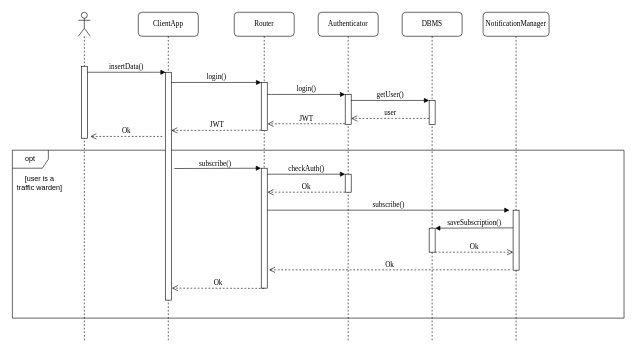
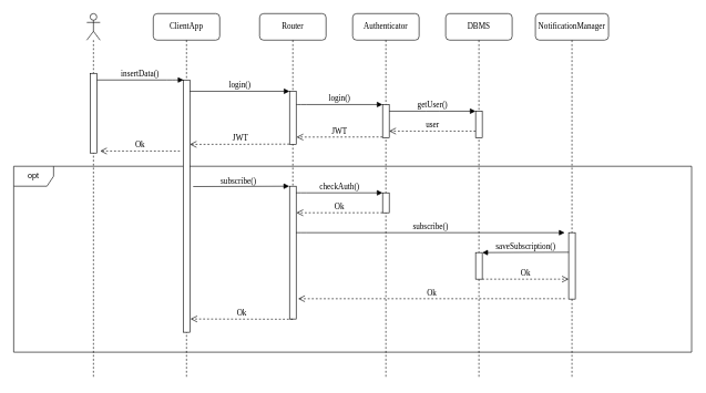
  <mxCell id="0" />
  <mxCell id="1" parent="0" />
  <mxCell id="2" value="opt" style="shape=umlFrame;whiteSpace=wrap;html=1;" parent="1" vertex="1"><mxGeometry x="20" y="250" width="1020" height="280" as="geometry" /></mxCell>
  <mxCell id="3" value="ClientApp" style="shape=umlLifeline;perimeter=lifelinePerimeter;whiteSpace=wrap;html=1;container=1;collapsible=0;recursiveResize=0;outlineConnect=0;rounded=1;shadow=0;comic=0;labelBackgroundColor=none;strokeWidth=1;fontFamily=Verdana;fontSize=12;align=center;" parent="1" vertex="1"><mxGeometry x="230" y="20" width="100" height="550" as="geometry" /></mxCell>
  <mxCell id="4" value="" style="html=1;points=[];perimeter=orthogonalPerimeter;rounded=0;shadow=0;comic=0;labelBackgroundColor=none;strokeWidth=1;fontFamily=Verdana;fontSize=12;align=center;" parent="3" vertex="1"><mxGeometry x="45" y="100" width="10" height="380" as="geometry" /></mxCell>
  <mxCell id="5" value="Router" style="shape=umlLifeline;perimeter=lifelinePerimeter;whiteSpace=wrap;html=1;container=1;collapsible=0;recursiveResize=0;outlineConnect=0;rounded=1;shadow=0;comic=0;labelBackgroundColor=none;strokeWidth=1;fontFamily=Verdana;fontSize=12;align=center;" parent="1" vertex="1"><mxGeometry x="390" y="20" width="100" height="460" as="geometry" /></mxCell>
  <mxCell id="6" value="" style="html=1;points=[];perimeter=orthogonalPerimeter;" parent="5" vertex="1"><mxGeometry x="45" y="260" width="10" height="200" as="geometry" /></mxCell>
  <mxCell id="7" value="DBMS" style="shape=umlLifeline;perimeter=lifelinePerimeter;whiteSpace=wrap;html=1;container=1;collapsible=0;recursiveResize=0;outlineConnect=0;rounded=1;shadow=0;comic=0;labelBackgroundColor=none;strokeWidth=1;fontFamily=Verdana;fontSize=12;align=center;" parent="1" vertex="1"><mxGeometry x="670" y="20" width="100" height="550" as="geometry" /></mxCell>
  <mxCell id="8" value="" style="html=1;points=[];perimeter=orthogonalPerimeter;rounded=0;shadow=0;comic=0;labelBackgroundColor=none;strokeWidth=1;fontFamily=Verdana;fontSize=12;align=center;" parent="7" vertex="1"><mxGeometry x="45" y="360" width="10" height="40" as="geometry" /></mxCell>
  <mxCell id="9" value="Authenticator" style="shape=umlLifeline;perimeter=lifelinePerimeter;whiteSpace=wrap;html=1;container=1;collapsible=0;recursiveResize=0;outlineConnect=0;rounded=1;shadow=0;comic=0;labelBackgroundColor=none;strokeWidth=1;fontFamily=Verdana;fontSize=12;align=center;" parent="1" vertex="1"><mxGeometry x="530" y="20" width="100" height="550" as="geometry" /></mxCell>
  <mxCell id="10" value="" style="html=1;points=[];perimeter=orthogonalPerimeter;" parent="9" vertex="1"><mxGeometry x="45" y="270" width="10" height="30" as="geometry" /></mxCell>
  <mxCell id="11" value="" style="html=1;points=[];perimeter=orthogonalPerimeter;rounded=0;shadow=0;comic=0;labelBackgroundColor=none;strokeWidth=1;fontFamily=Verdana;fontSize=12;align=center;" parent="1" vertex="1"><mxGeometry x="575" y="157" width="10" height="50" as="geometry" /></mxCell>
  <mxCell id="12" value="login()" style="html=1;verticalAlign=bottom;endArrow=block;labelBackgroundColor=none;fontFamily=Verdana;fontSize=12;edgeStyle=elbowEdgeStyle;elbow=vertical;" parent="1" source="24" target="11" edge="1"><mxGeometry relative="1" as="geometry"><mxPoint x="500" y="157" as="sourcePoint" /><Array as="points"><mxPoint x="450" y="157" /></Array></mxGeometry></mxCell>
  <mxCell id="13" value="" style="html=1;points=[];perimeter=orthogonalPerimeter;rounded=0;shadow=0;comic=0;labelBackgroundColor=none;strokeWidth=1;fontFamily=Verdana;fontSize=12;align=center;" parent="1" vertex="1"><mxGeometry x="715" y="167" width="10" height="40" as="geometry" /></mxCell>
  <mxCell id="14" value="getUser()" style="html=1;verticalAlign=bottom;endArrow=block;entryX=0;entryY=0;labelBackgroundColor=none;fontFamily=Verdana;fontSize=12;edgeStyle=elbowEdgeStyle;elbow=vertical;" parent="1" source="11" target="13" edge="1"><mxGeometry relative="1" as="geometry"><mxPoint x="640" y="167" as="sourcePoint" /></mxGeometry></mxCell>
  <mxCell id="15" value="user" style="html=1;verticalAlign=bottom;endArrow=open;dashed=1;endSize=8;labelBackgroundColor=none;fontFamily=Verdana;fontSize=12;edgeStyle=elbowEdgeStyle;elbow=vertical;" parent="1" source="13" target="11" edge="1"><mxGeometry relative="1" as="geometry"><mxPoint x="640" y="243" as="targetPoint" /><Array as="points"><mxPoint x="660" y="197" /><mxPoint x="690" y="197" /></Array></mxGeometry></mxCell>
  <mxCell id="16" value="insertData()" style="html=1;verticalAlign=bottom;endArrow=block;labelBackgroundColor=none;fontFamily=Verdana;fontSize=12;edgeStyle=elbowEdgeStyle;elbow=vertical;shadow=0;comic=0;entryX=0.058;entryY=0;entryDx=0;entryDy=0;entryPerimeter=0;" parent="1" source="19" target="4" edge="1"><mxGeometry relative="1" as="geometry"><mxPoint x="150" as="sourcePoint" y="120" /><mxPoint x="270" as="targetPoint" y="120" /><Array as="points"><mxPoint x="260" y="120" /><mxPoint x="270" y="120" /></Array></mxGeometry></mxCell>
  <mxCell id="17" value="login()" style="html=1;verticalAlign=bottom;endArrow=block;entryX=0;entryY=0;labelBackgroundColor=none;fontFamily=Verdana;fontSize=12;edgeStyle=elbowEdgeStyle;elbow=vertical;" parent="1" target="24" edge="1"><mxGeometry relative="1" as="geometry"><mxPoint x="285" y="137" as="sourcePoint" /></mxGeometry></mxCell>
  <mxCell id="18" value="" style="shape=umlLifeline;participant=umlActor;perimeter=lifelinePerimeter;whiteSpace=wrap;html=1;container=1;collapsible=0;recursiveResize=0;verticalAlign=top;spacingTop=36;labelBackgroundColor=#ffffff;outlineConnect=0;" parent="1" vertex="1"><mxGeometry x="130" y="20" width="20" height="550" as="geometry" /></mxCell>
  <mxCell id="19" value="" style="html=1;points=[];perimeter=orthogonalPerimeter;rounded=0;shadow=0;comic=0;labelBackgroundColor=none;strokeWidth=1;fontFamily=Verdana;fontSize=12;align=center;" parent="18" vertex="1"><mxGeometry x="5" y="90" width="10" height="120" as="geometry" /></mxCell>
  <mxCell id="20" value="JWT" style="html=1;verticalAlign=bottom;endArrow=open;dashed=1;endSize=8;labelBackgroundColor=none;fontFamily=Verdana;fontSize=12;edgeStyle=elbowEdgeStyle;elbow=vertical;entryX=1.058;entryY=0.866;entryDx=0;entryDy=0;entryPerimeter=0;exitX=-0.019;exitY=0.977;exitDx=0;exitDy=0;exitPerimeter=0;" parent="1" source="11" target="24" edge="1"><mxGeometry relative="1" as="geometry"><mxPoint x="460" y="207" as="targetPoint" /><Array as="points"><mxPoint x="570" y="206" /><mxPoint x="450" y="206" /><mxPoint x="515" y="206.5" /><mxPoint x="545" y="206.5" /></Array><mxPoint x="570" y="206" as="sourcePoint" /></mxGeometry></mxCell>
  <mxCell id="21" value="" style="html=1;verticalAlign=bottom;endArrow=open;dashed=1;endSize=8;labelBackgroundColor=none;fontFamily=Verdana;fontSize=12;edgeStyle=elbowEdgeStyle;elbow=vertical;exitX=-0.039;exitY=0.995;exitDx=0;exitDy=0;exitPerimeter=0;" parent="1" source="24" edge="1"><mxGeometry relative="1" as="geometry"><mxPoint x="285" y="217" as="targetPoint" /><Array as="points"><mxPoint x="300" y="217" /><mxPoint x="365" y="217.5" /><mxPoint x="395" y="217.5" /></Array><mxPoint x="430" y="217" as="sourcePoint" /></mxGeometry></mxCell>
  <mxCell id="22" value="&lt;font face=&quot;Verdana&quot;&gt;JWT&lt;/font&gt;" style="text;html=1;align=center;verticalAlign=middle;resizable=0;points=[];;labelBackgroundColor=#ffffff;" parent="21" vertex="1" connectable="0"><mxGeometry x="0.8" y="60" relative="1" as="geometry"><mxPoint x="60" y="-70" as="offset" /></mxGeometry></mxCell>
  <mxCell id="23" value="Ok" style="html=1;verticalAlign=bottom;endArrow=open;dashed=1;endSize=8;labelBackgroundColor=none;fontFamily=Verdana;fontSize=12;edgeStyle=elbowEdgeStyle;elbow=vertical;" parent="1" edge="1"><mxGeometry relative="1" as="geometry"><mxPoint x="150" y="227" as="targetPoint" /><Array as="points"><mxPoint x="215" y="227" /><mxPoint x="245" y="227" /></Array><mxPoint x="270" y="227" as="sourcePoint" /></mxGeometry></mxCell>
  <mxCell id="24" value="" style="html=1;points=[];perimeter=orthogonalPerimeter;rounded=0;shadow=0;comic=0;labelBackgroundColor=none;strokeWidth=1;fontFamily=Verdana;fontSize=12;align=center;" parent="1" vertex="1"><mxGeometry x="435" y="137" width="10" height="80" as="geometry" /></mxCell>
- <mxCell id="25" value="[user is a &lt;br&gt;traffic warden]" style="text;html=1;align=center;verticalAlign=middle;resizable=0;points=[];;autosize=1;" parent="1" vertex="1"><mxGeometry x="20" y="290" width="90" height="30" as="geometry" /></mxCell>
  <mxCell id="26" value="NotificationManager" style="shape=umlLifeline;perimeter=lifelinePerimeter;whiteSpace=wrap;html=1;container=1;collapsible=0;recursiveResize=0;outlineConnect=0;rounded=1;shadow=0;comic=0;labelBackgroundColor=none;strokeWidth=1;fontFamily=Verdana;fontSize=12;align=center;" parent="1" vertex="1"><mxGeometry x="805" y="20" width="110" height="550" as="geometry" /></mxCell>
  <mxCell id="27" value="" style="html=1;points=[];perimeter=orthogonalPerimeter;" parent="26" vertex="1"><mxGeometry x="50" y="330" width="10" height="100" as="geometry" /></mxCell>
  <mxCell id="28" value="subscribe()" style="html=1;verticalAlign=bottom;endArrow=block;labelBackgroundColor=none;fontFamily=Verdana;fontSize=12;edgeStyle=elbowEdgeStyle;elbow=vertical;entryX=-0.034;entryY=0.001;entryDx=0;entryDy=0;entryPerimeter=0;" parent="1" target="6" edge="1"><mxGeometry x="-0.069" y="-1" relative="1" as="geometry"><mxPoint x="290" y="280.5" as="sourcePoint" /><mxPoint x="430" y="280" as="targetPoint" /><mxPoint as="offset" /></mxGeometry></mxCell>
  <mxCell id="29" value="saveSubscription()" style="html=1;verticalAlign=bottom;endArrow=block;entryX=0;entryY=0;labelBackgroundColor=none;fontFamily=Verdana;fontSize=12;edgeStyle=elbowEdgeStyle;elbow=vertical;" parent="1" edge="1"><mxGeometry relative="1" as="geometry"><mxPoint x="855.276" y="379.5" as="sourcePoint" /><mxPoint x="725" y="379.5" as="targetPoint" /></mxGeometry></mxCell>
  <mxCell id="30" value="Ok" style="html=1;verticalAlign=bottom;endArrow=open;dashed=1;endSize=8;labelBackgroundColor=none;fontFamily=Verdana;fontSize=12;edgeStyle=elbowEdgeStyle;elbow=vertical;" parent="1" edge="1"><mxGeometry relative="1" as="geometry"><mxPoint x="855" y="420" as="targetPoint" /><Array as="points"><mxPoint x="830" y="420" /><mxPoint x="800" y="420" /></Array><mxPoint x="725" y="420" as="sourcePoint" /></mxGeometry></mxCell>
  <mxCell id="31" value="checkAuth()" style="html=1;verticalAlign=bottom;endArrow=block;labelBackgroundColor=none;fontFamily=Verdana;fontSize=12;edgeStyle=elbowEdgeStyle;elbow=vertical;" parent="1" edge="1"><mxGeometry relative="1" as="geometry"><mxPoint x="445" y="290" as="sourcePoint" /><Array as="points"><mxPoint x="450" y="290" /></Array><mxPoint x="575" y="290" as="targetPoint" /></mxGeometry></mxCell>
  <mxCell id="32" value="Ok" style="html=1;verticalAlign=bottom;endArrow=open;dashed=1;endSize=8;labelBackgroundColor=none;fontFamily=Verdana;fontSize=12;edgeStyle=elbowEdgeStyle;elbow=vertical;entryX=1.058;entryY=0.866;entryDx=0;entryDy=0;entryPerimeter=0;exitX=-0.019;exitY=0.977;exitDx=0;exitDy=0;exitPerimeter=0;" parent="1" edge="1"><mxGeometry relative="1" as="geometry"><mxPoint x="445.476" y="320.429" as="targetPoint" /><Array as="points"><mxPoint x="570" y="320" /><mxPoint x="450" y="320" /><mxPoint x="515" y="320.5" /><mxPoint x="545" y="320.5" /></Array><mxPoint x="575" y="319.952" as="sourcePoint" /></mxGeometry></mxCell>
  <mxCell id="33" value="subscribe()" style="html=1;verticalAlign=bottom;endArrow=block;labelBackgroundColor=none;fontFamily=Verdana;fontSize=12;edgeStyle=elbowEdgeStyle;elbow=vertical;" parent="1" edge="1"><mxGeometry relative="1" as="geometry"><mxPoint x="445" y="350" as="sourcePoint" /><Array as="points"><mxPoint x="450" y="350" /></Array><mxPoint x="849" y="350" as="targetPoint" /></mxGeometry></mxCell>
  <mxCell id="34" value="Ok" style="html=1;verticalAlign=bottom;endArrow=open;dashed=1;endSize=8;labelBackgroundColor=none;fontFamily=Verdana;fontSize=12;edgeStyle=elbowEdgeStyle;elbow=vertical;exitX=-0.019;exitY=0.977;exitDx=0;exitDy=0;exitPerimeter=0;" parent="1" edge="1"><mxGeometry relative="1" as="geometry"><mxPoint x="448" y="450" as="targetPoint" /><Array as="points"><mxPoint x="844.5" y="449.5" /><mxPoint x="724.5" y="449.5" /><mxPoint x="789.5" y="450" /><mxPoint x="819.5" y="450" /></Array><mxPoint x="849.5" y="449.452" as="sourcePoint" /></mxGeometry></mxCell>
  <mxCell id="35" value="Ok" style="html=1;verticalAlign=bottom;endArrow=open;dashed=1;endSize=8;labelBackgroundColor=none;fontFamily=Verdana;fontSize=12;edgeStyle=elbowEdgeStyle;elbow=vertical;exitX=0.5;exitY=1.002;exitDx=0;exitDy=0;exitPerimeter=0;" parent="1" source="6" edge="1"><mxGeometry relative="1" as="geometry"><mxPoint x="286" y="480" as="targetPoint" /><Array as="points"><mxPoint x="420" y="480" /><mxPoint x="300" y="480" /><mxPoint x="365" y="480.5" /><mxPoint x="395" y="480.5" /></Array><mxPoint x="425" y="479.952" as="sourcePoint" /></mxGeometry></mxCell>
